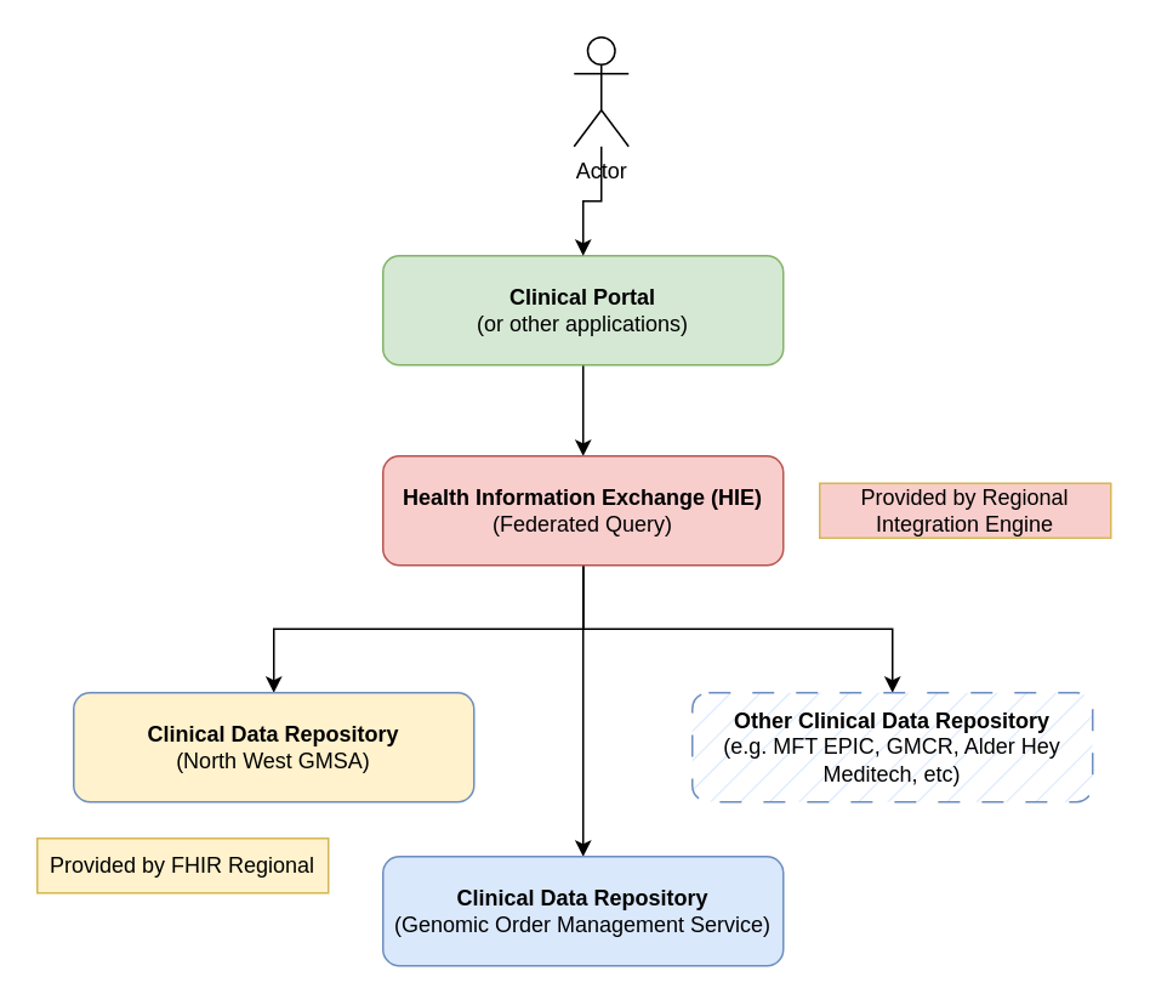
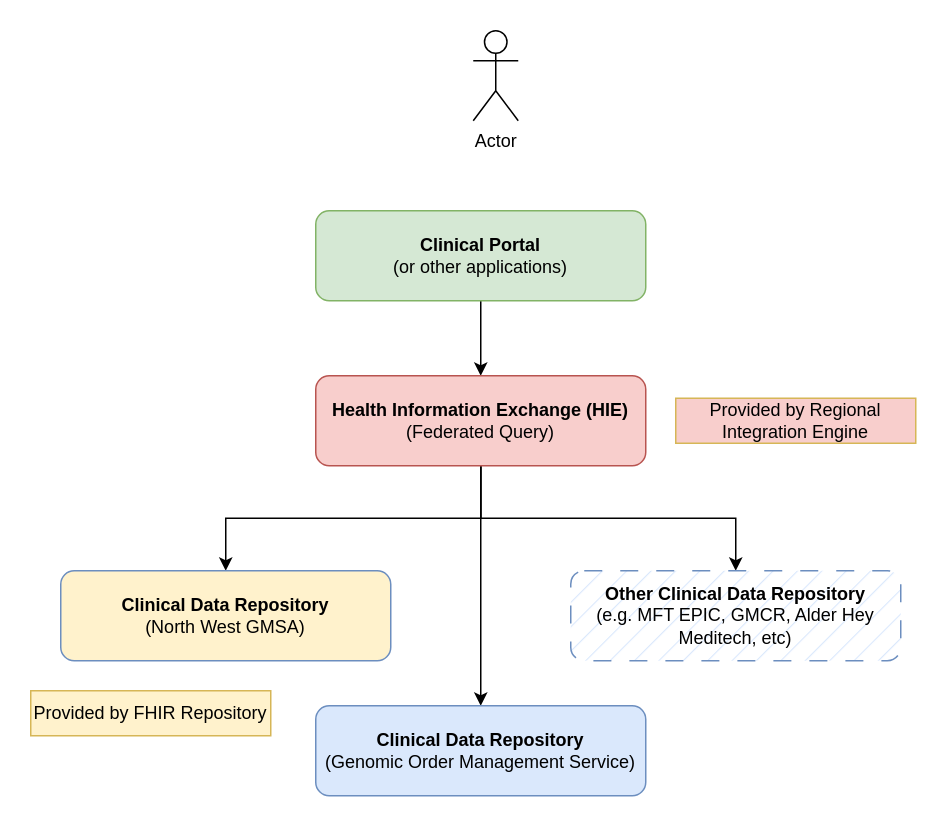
  <mxCell id="0" />
  <mxCell id="1" parent="0" />
  <mxCell id="2" style="edgeStyle=orthogonalEdgeStyle;rounded=0;orthogonalLoop=1;jettySize=auto;html=1;entryX=0.5;entryY=0;entryDx=0;entryDy=0;" edge="1" parent="1" source="3" target="9"><mxGeometry relative="1" as="geometry" /></mxCell>
  <mxCell id="3" value="&lt;b&gt;Clinical Portal&lt;/b&gt; &lt;br&gt;(or other applications)" style="rounded=1;whiteSpace=wrap;html=1;fillColor=#d5e8d4;strokeColor=#82b366;" vertex="1" parent="1"><mxGeometry x="210" y="140" width="220" height="60" as="geometry" /></mxCell>
- <mxCell id="4" style="edgeStyle=orthogonalEdgeStyle;rounded=0;orthogonalLoop=1;jettySize=auto;html=1;" edge="1" parent="1" source="5" target="3"><mxGeometry relative="1" as="geometry" /></mxCell>
  <mxCell id="5" value="Actor" style="shape=umlActor;verticalLabelPosition=bottom;verticalAlign=top;html=1;outlineConnect=0;" vertex="1" parent="1"><mxGeometry x="315" y="20" width="30" height="60" as="geometry" /></mxCell>
  <mxCell id="6" style="edgeStyle=orthogonalEdgeStyle;rounded=0;orthogonalLoop=1;jettySize=auto;html=1;entryX=0.5;entryY=0;entryDx=0;entryDy=0;" edge="1" parent="1" source="9" target="10"><mxGeometry relative="1" as="geometry" /></mxCell>
  <mxCell id="7" style="edgeStyle=orthogonalEdgeStyle;rounded=0;orthogonalLoop=1;jettySize=auto;html=1;entryX=0.5;entryY=0;entryDx=0;entryDy=0;" edge="1" parent="1" source="9" target="11"><mxGeometry relative="1" as="geometry" /></mxCell>
  <mxCell id="8" style="edgeStyle=orthogonalEdgeStyle;rounded=0;orthogonalLoop=1;jettySize=auto;html=1;" edge="1" parent="1" source="9" target="12"><mxGeometry relative="1" as="geometry" /></mxCell>
  <mxCell id="9" value="&lt;b&gt;Health Information Exchange (HIE)&lt;/b&gt;&lt;br&gt;(Federated Query)" style="rounded=1;whiteSpace=wrap;html=1;fillColor=#f8cecc;strokeColor=#b85450;" vertex="1" parent="1"><mxGeometry x="210" y="250" width="220" height="60" as="geometry" /></mxCell>
  <mxCell id="10" value="&lt;b&gt;Clinical Data Repository&lt;/b&gt;&lt;br&gt;(North West GMSA)" style="rounded=1;whiteSpace=wrap;html=1;fillColor=#fff2cc;strokeColor=#6c8ebf;" vertex="1" parent="1"><mxGeometry x="40" y="380" width="220" height="60" as="geometry" /></mxCell>
  <mxCell id="11" value="&lt;b&gt;Clinical Data Repository&lt;/b&gt;&lt;br&gt;(Genomic Order Management Service)" style="rounded=1;whiteSpace=wrap;html=1;fillColor=#dae8fc;strokeColor=#6c8ebf;" vertex="1" parent="1"><mxGeometry x="210" y="470" width="220" height="60" as="geometry" /></mxCell>
  <mxCell id="12" value="&lt;b&gt;Other Clinical Data Repository&lt;/b&gt;&lt;br&gt;(e.g. MFT EPIC, GMCR, Alder Hey Meditech, etc)" style="rounded=1;whiteSpace=wrap;html=1;fillColor=#dae8fc;strokeColor=#6c8ebf;dashed=1;dashPattern=12 12;fillStyle=hatch;" vertex="1" parent="1"><mxGeometry x="380" y="380" width="220" height="60" as="geometry" /></mxCell>
  <mxCell id="13" value="Provided by Regional Integration Engine" style="rounded=0;whiteSpace=wrap;html=1;fillColor=#f8cecc;strokeColor=#d6b656;" vertex="1" parent="1"><mxGeometry x="450" y="265" width="160" height="30" as="geometry" /></mxCell>
- <mxCell id="14" value="Provided by FHIR Regional" style="rounded=0;whiteSpace=wrap;html=1;fillColor=#fff2cc;strokeColor=#d6b656;" vertex="1" parent="1"><mxGeometry x="20" y="460" width="160" height="30" as="geometry" /></mxCell>
+ <mxCell id="14" value="Provided by FHIR Repository" style="rounded=0;whiteSpace=wrap;html=1;fillColor=#fff2cc;strokeColor=#d6b656;" vertex="1" parent="1"><mxGeometry x="20" y="460" width="160" height="30" as="geometry" /></mxCell>
